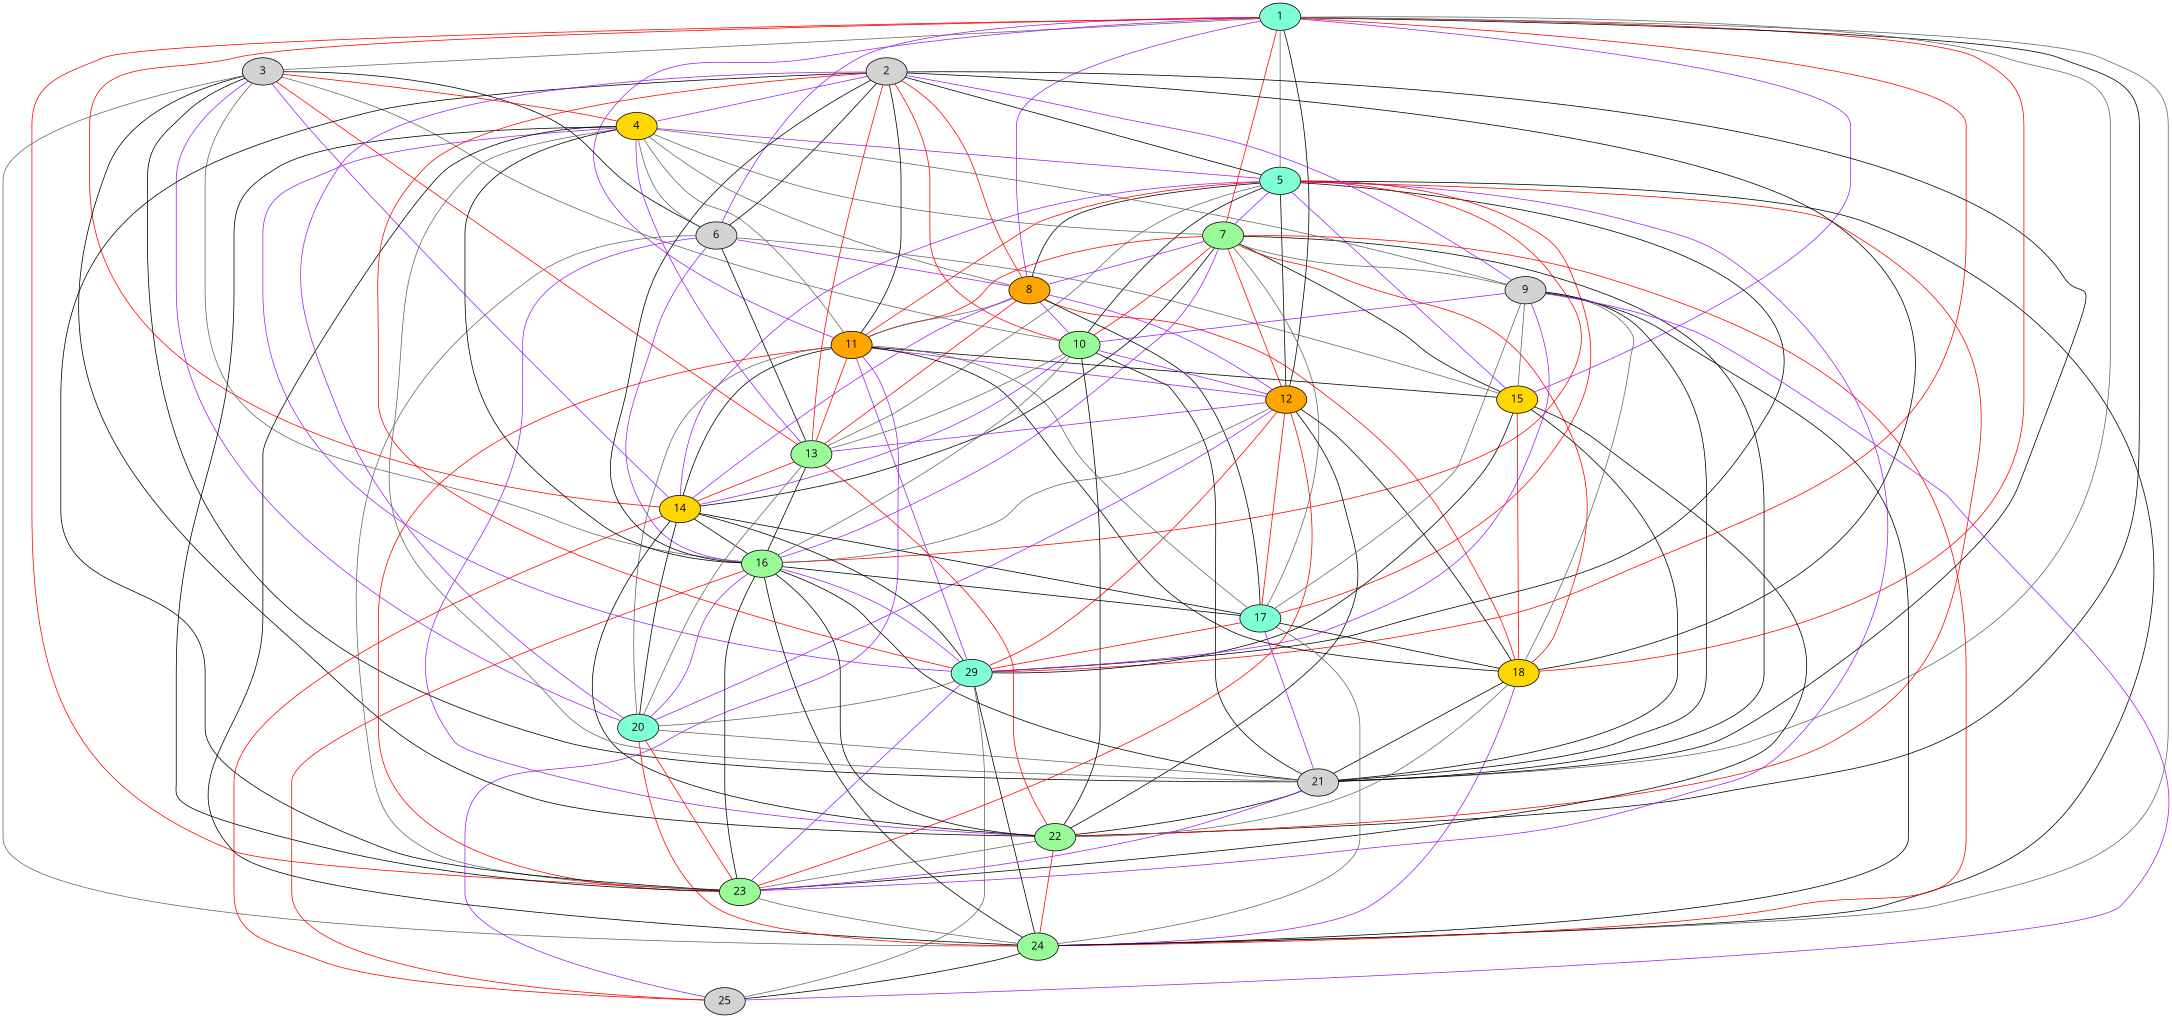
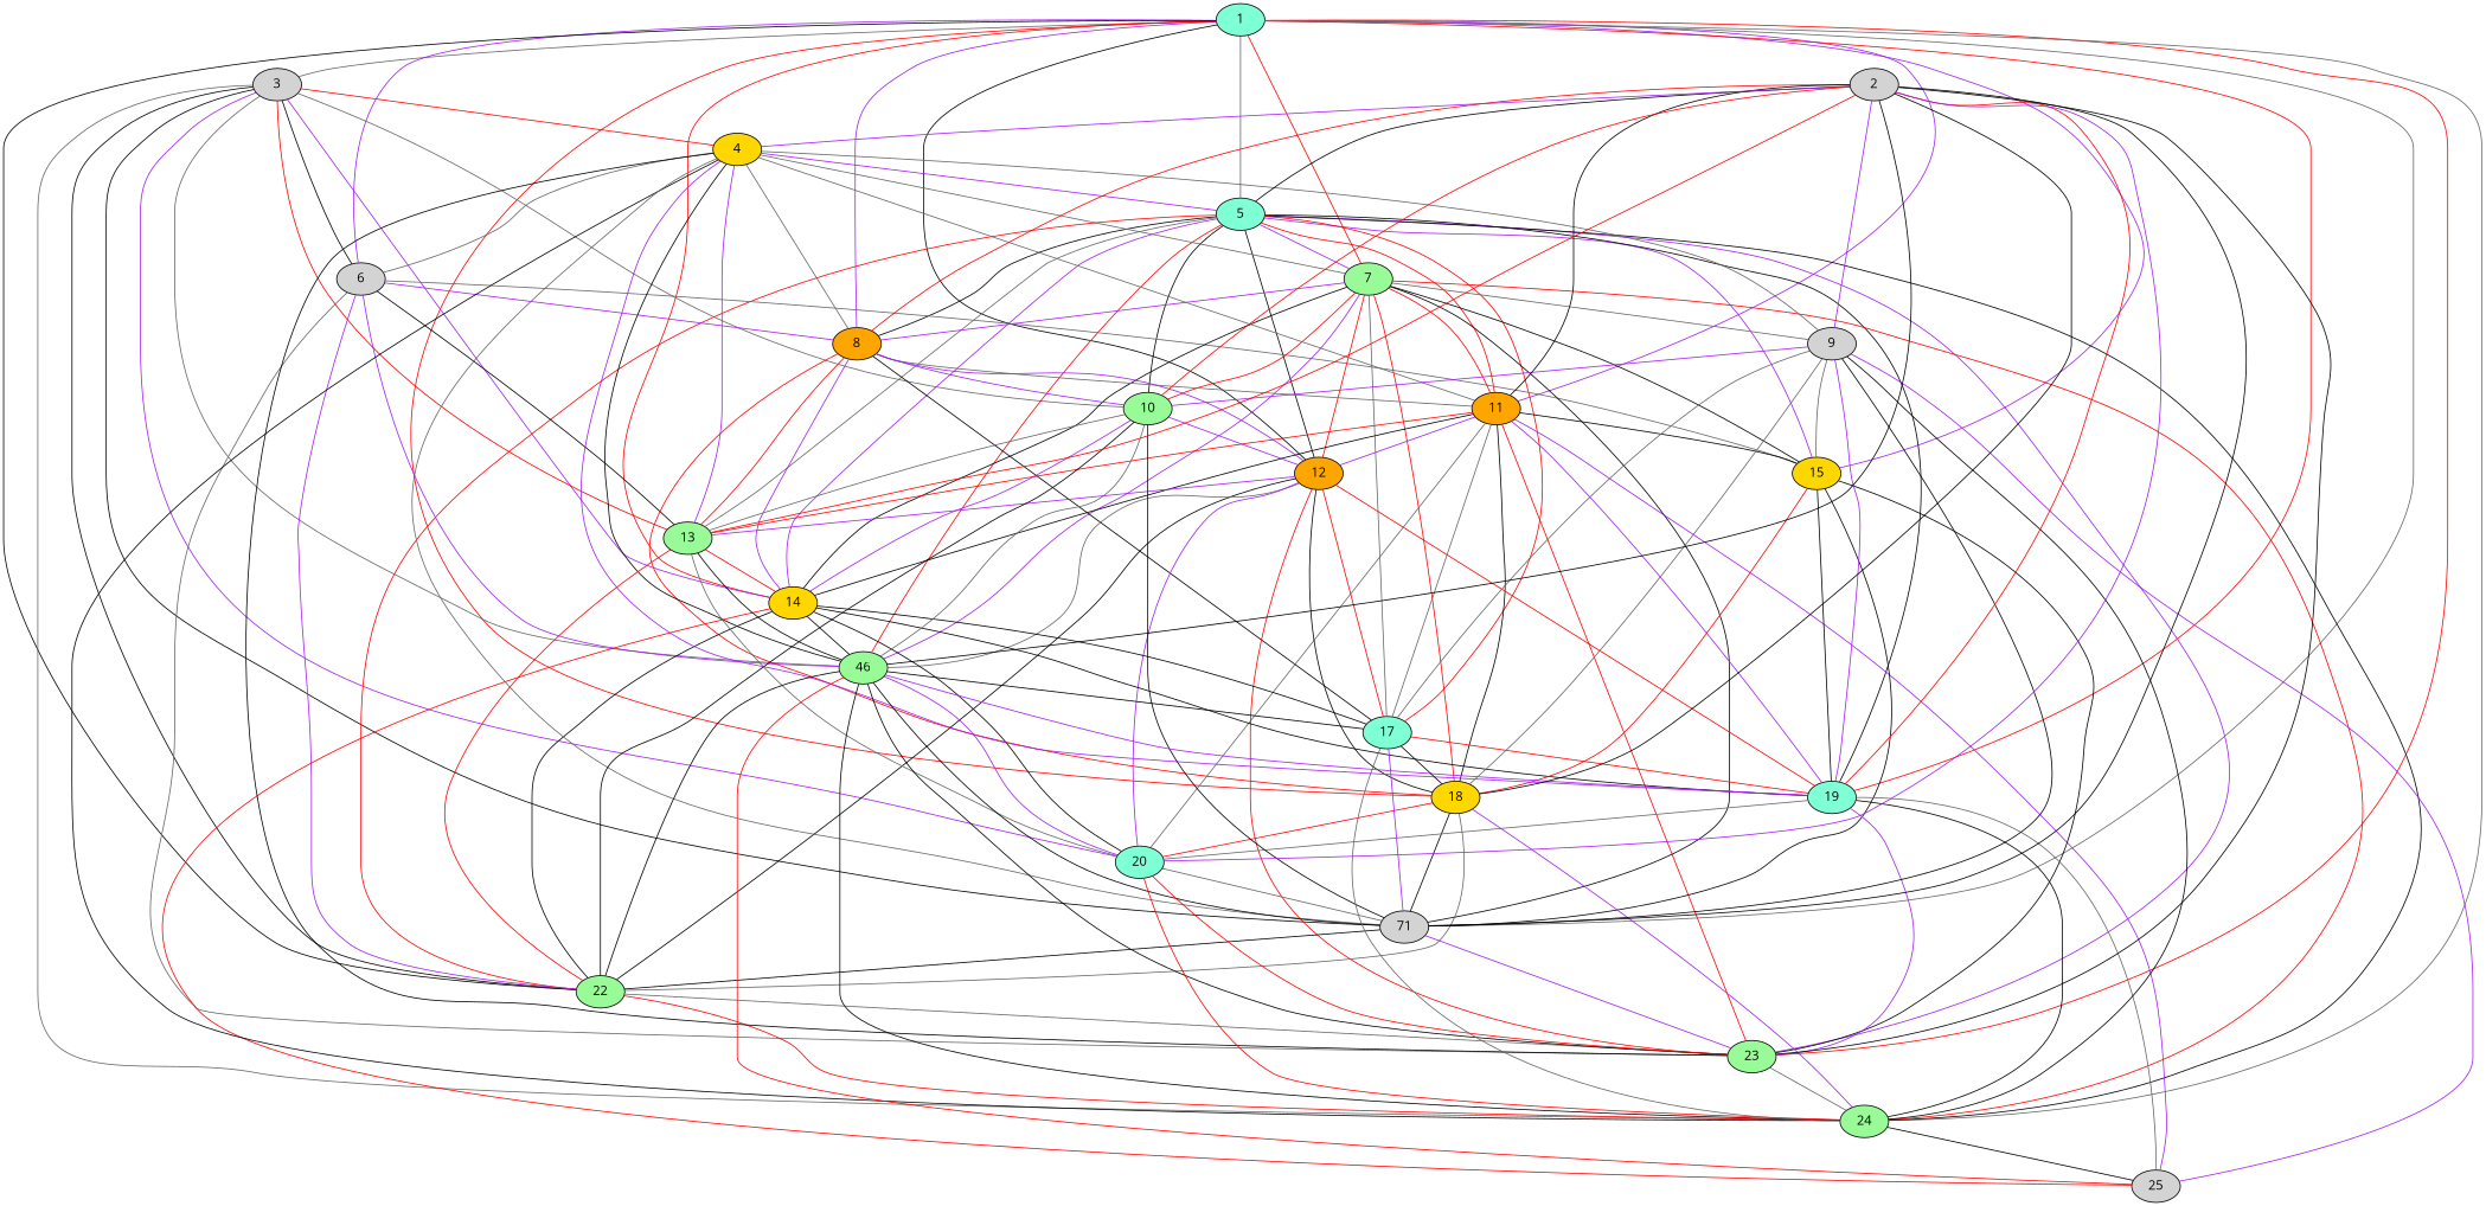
  strict graph {
    fontname="Open Sans"
    node [fillcolor=palegreen fontname="Open Sans" shape=ellipse style=filled]
    edge [color=black fontname="Open Sans"]
    1 [fillcolor=aquamarine]
    3 [fillcolor=lightgrey]
    5 [fillcolor=aquamarine]
    6 [fillcolor=lightgrey]
    7
    8 [fillcolor=orange]
    11 [fillcolor=orange]
    12 [fillcolor=orange]
    14 [fillcolor=gold]
    15 [fillcolor=gold]
    18 [fillcolor=gold]
-   19 [fillcolor=aquamarine label=29]
+   19 [fillcolor=aquamarine]
    22
    23
    24
-   21 [fillcolor=lightgrey]
+   21 [fillcolor=lightgrey label=71]
    4 [fillcolor=gold]
    10
    13
-   16
+   16 [label=46]
    20 [fillcolor=aquamarine]
    17 [fillcolor=aquamarine]
    9 [fillcolor=lightgrey]
    25 [fillcolor=lightgrey]
    2 [fillcolor=lightgrey]
    1 -- 3 [color=gray40]
    1 -- 5 [color=gray40]
    1 -- 6 [color=purple]
    1 -- 7 [color=red]
    1 -- 8 [color=purple]
    1 -- 11 [color=purple]
    1 -- 12
    1 -- 14 [color=red]
    1 -- 15 [color=purple]
    1 -- 18 [color=red]
    1 -- 19 [color=red]
    1 -- 22
    1 -- 23 [color=red]
    1 -- 24 [color=gray40]
    1 -- 21 [color=gray40]
    3 -- 6
    3 -- 14 [color=purple]
    3 -- 22
    3 -- 24 [color=gray40]
    3 -- 21
    3 -- 4 [color=red]
    3 -- 10 [color=gray40]
    3 -- 13 [color=red]
    3 -- 16 [color=gray40]
    3 -- 20 [color=purple]
    5 -- 7 [color=purple]
    5 -- 8
    5 -- 11 [color=red]
    5 -- 12
    5 -- 14 [color=purple]
    5 -- 15 [color=purple]
    5 -- 19
    5 -- 22 [color=red]
    5 -- 23 [color=purple]
    5 -- 24
    5 -- 10
    5 -- 13 [color=gray40]
    5 -- 16 [color=red]
    5 -- 17 [color=red]
    6 -- 8 [color=purple]
    6 -- 15 [color=gray40]
    6 -- 22 [color=purple]
    6 -- 23 [color=gray40]
    6 -- 13
    6 -- 16 [color=purple]
    7 -- 8 [color=purple]
    7 -- 11 [color=red]
    7 -- 12 [color=red]
    7 -- 14
    7 -- 15
    7 -- 18 [color=red]
    7 -- 24 [color=red]
    7 -- 21
    7 -- 10 [color=red]
    7 -- 16 [color=purple]
    7 -- 17 [color=gray40]
    7 -- 9 [color=gray40]
    8 -- 11 [color=gray40]
    8 -- 12 [color=purple]
    8 -- 14 [color=purple]
    8 -- 18 [color=red]
    8 -- 10 [color=purple]
    8 -- 13 [color=red]
    8 -- 17
    11 -- 12 [color=purple]
    11 -- 14
    11 -- 15
    11 -- 18
    11 -- 19 [color=purple]
    11 -- 23 [color=red]
    11 -- 13 [color=red]
    11 -- 20 [color=gray40]
    11 -- 17 [color=gray40]
    11 -- 25 [color=purple]
    12 -- 18
    12 -- 19 [color=red]
    12 -- 22
    12 -- 23 [color=red]
    12 -- 13 [color=purple]
    12 -- 16 [color=gray40]
    12 -- 20 [color=purple]
    12 -- 17 [color=red]
    14 -- 19
    14 -- 22
    14 -- 16
    14 -- 20
    14 -- 17
    14 -- 25 [color=red]
    15 -- 18 [color=red]
    15 -- 19
    15 -- 23
    15 -- 21
    18 -- 22 [color=gray40]
    18 -- 24 [color=purple]
    18 -- 21
+   18 -- 20 [color=red]
    19 -- 23 [color=purple]
    19 -- 24
    19 -- 20 [color=gray40]
    19 -- 25 [color=gray40]
    22 -- 23 [color=gray40]
    22 -- 24 [color=red]
    23 -- 24 [color=gray40]
    24 -- 25
    21 -- 22
    21 -- 23 [color=purple]
    4 -- 5 [color=purple]
    4 -- 6 [color=gray40]
    4 -- 7 [color=gray40]
    4 -- 8 [color=gray40]
    4 -- 11 [color=gray40]
    4 -- 19 [color=purple]
    4 -- 23
    4 -- 24
    4 -- 21 [color=gray40]
    4 -- 13 [color=purple]
    4 -- 16
    4 -- 9 [color=gray40]
    10 -- 12 [color=purple]
    10 -- 14 [color=purple]
    10 -- 22
    10 -- 21
    10 -- 13 [color=gray40]
    10 -- 16 [color=gray40]
    13 -- 14 [color=red]
    13 -- 22 [color=red]
    13 -- 16
    13 -- 20 [color=gray40]
    16 -- 19 [color=purple]
    16 -- 22
    16 -- 23
    16 -- 24
    16 -- 21
    16 -- 20 [color=purple]
    16 -- 17
    16 -- 25 [color=red]
    20 -- 23 [color=red]
    20 -- 24 [color=red]
    20 -- 21 [color=gray40]
    17 -- 18
    17 -- 19 [color=red]
    17 -- 24 [color=gray40]
    17 -- 21 [color=purple]
    9 -- 15 [color=gray40]
    9 -- 18 [color=gray40]
    9 -- 19 [color=purple]
    9 -- 24
    9 -- 21
    9 -- 10 [color=purple]
    9 -- 17 [color=gray40]
    9 -- 25 [color=purple]
    2 -- 5
-   2 -- 6
    2 -- 8 [color=red]
    2 -- 11
    2 -- 18
    2 -- 19 [color=red]
    2 -- 23
    2 -- 21
    2 -- 4 [color=purple]
    2 -- 10 [color=red]
    2 -- 13 [color=red]
    2 -- 16
    2 -- 20 [color=purple]
    2 -- 9 [color=purple]
  }
